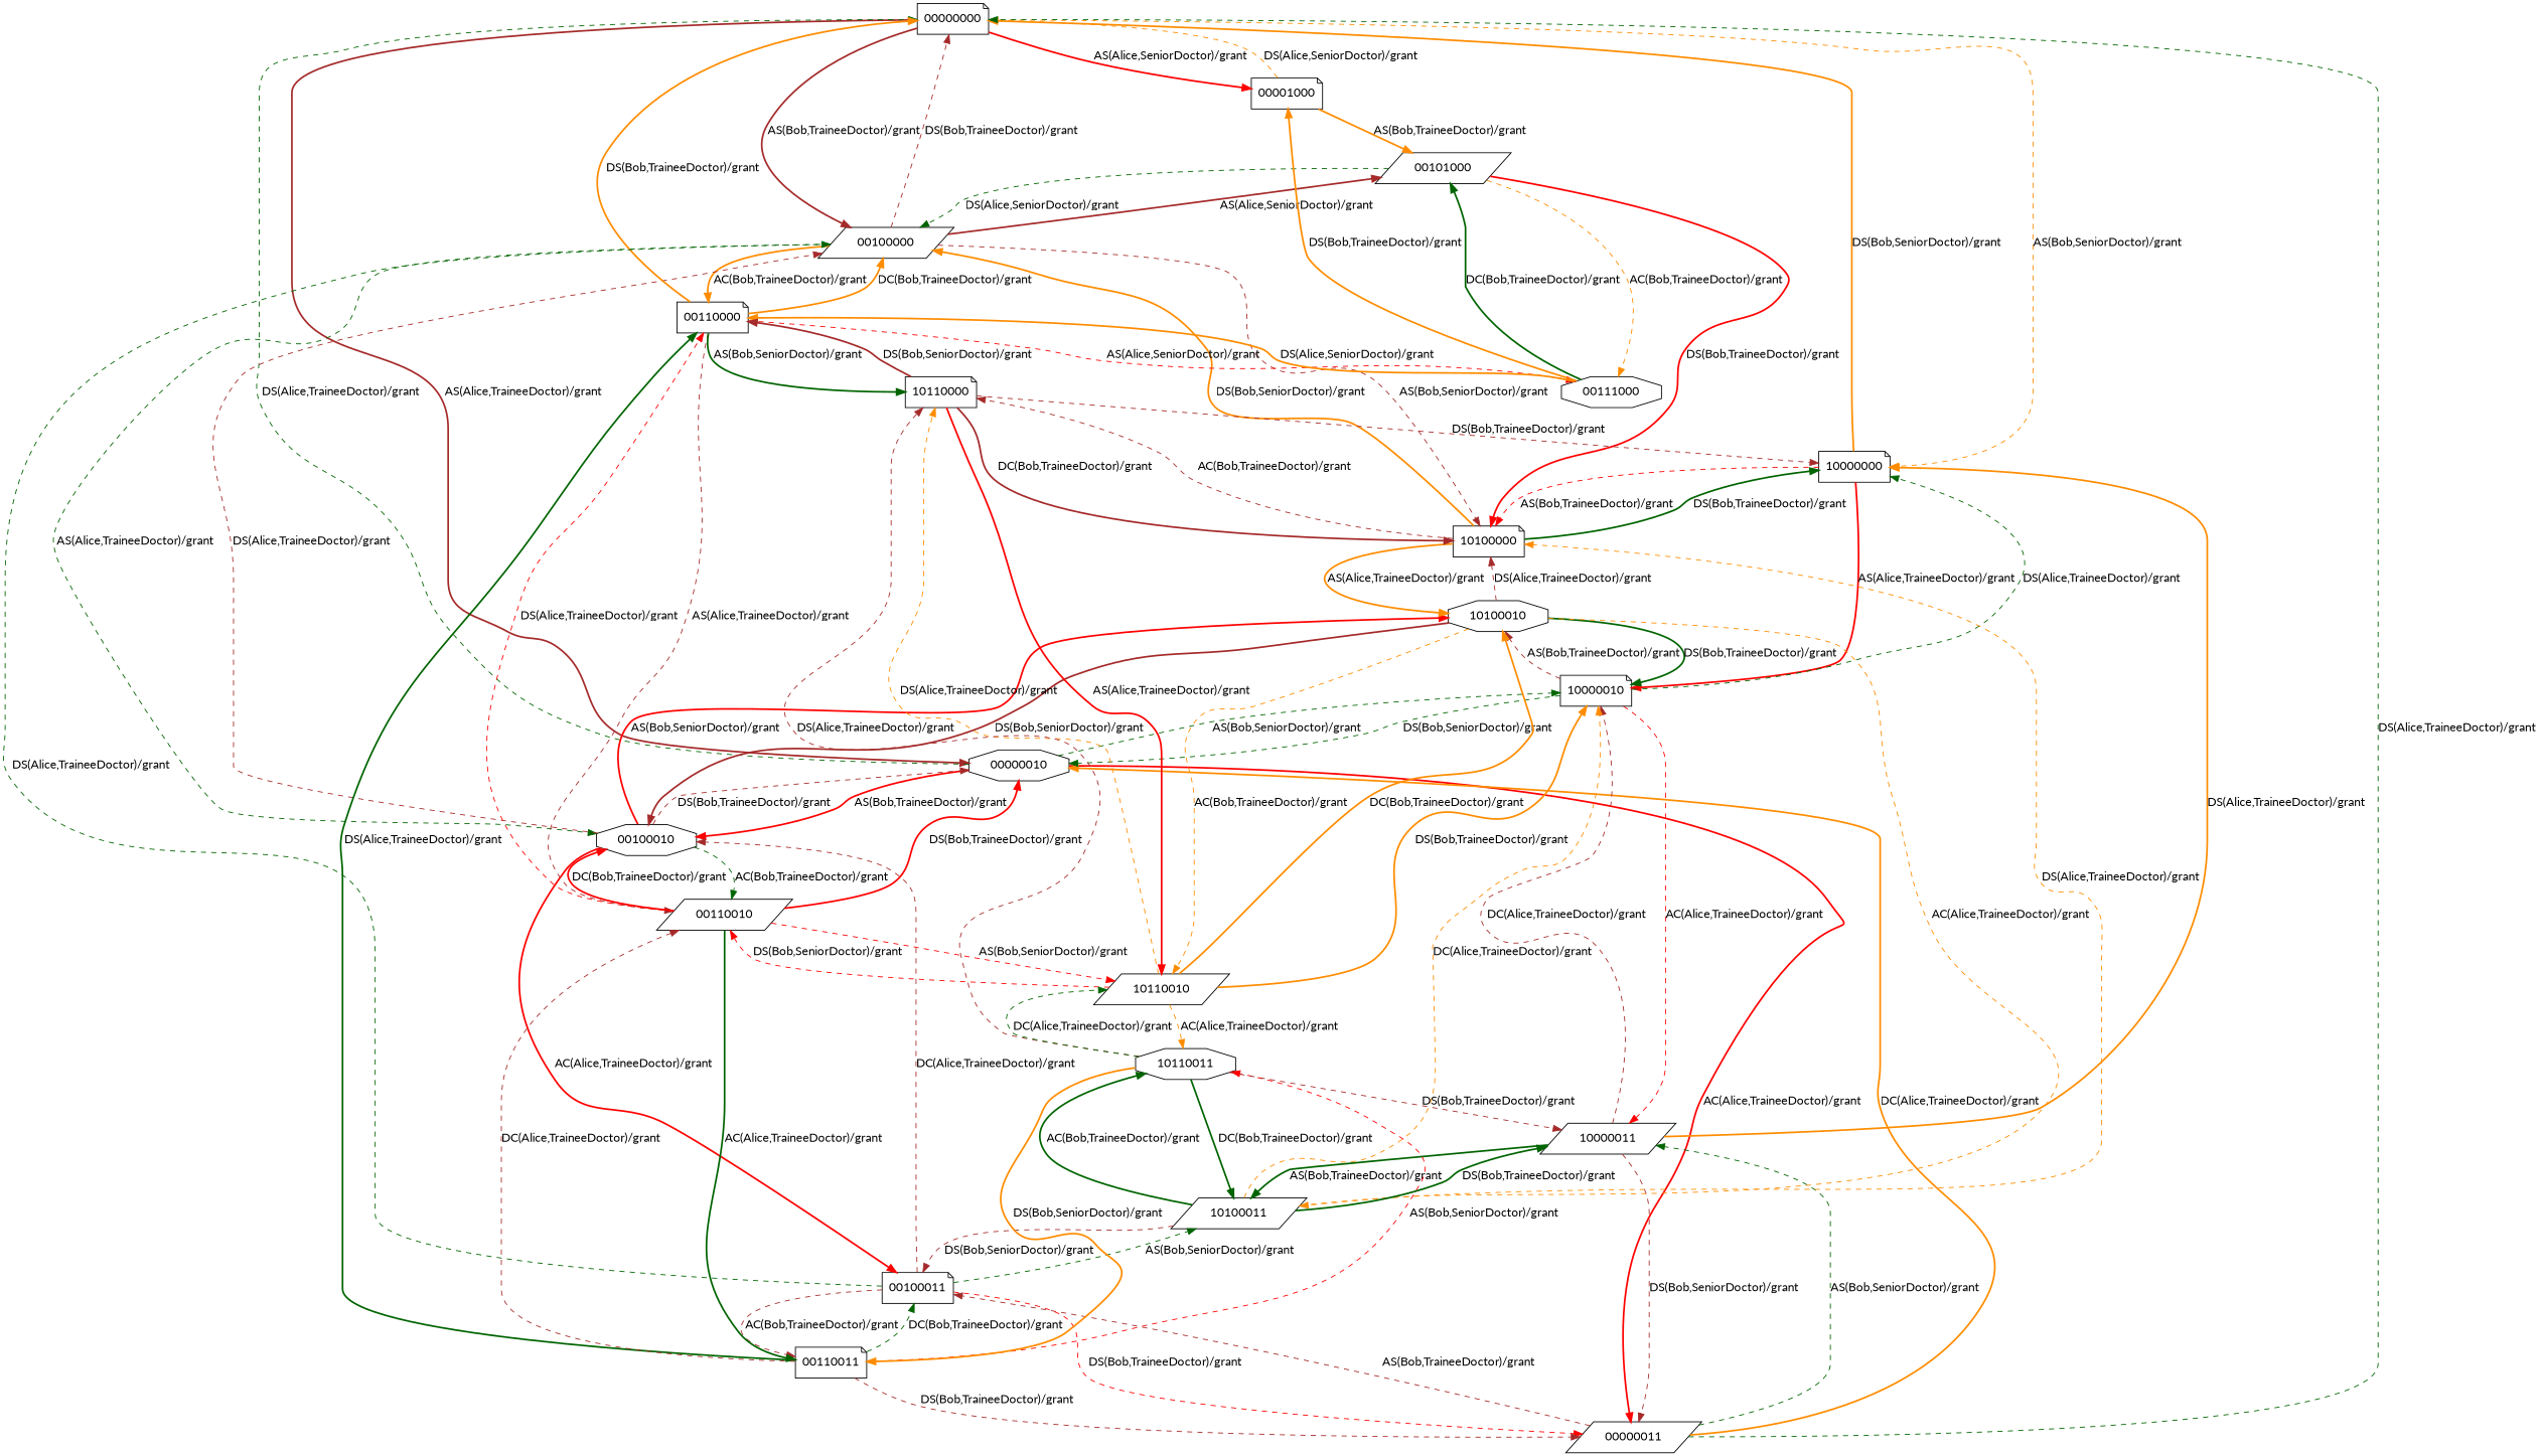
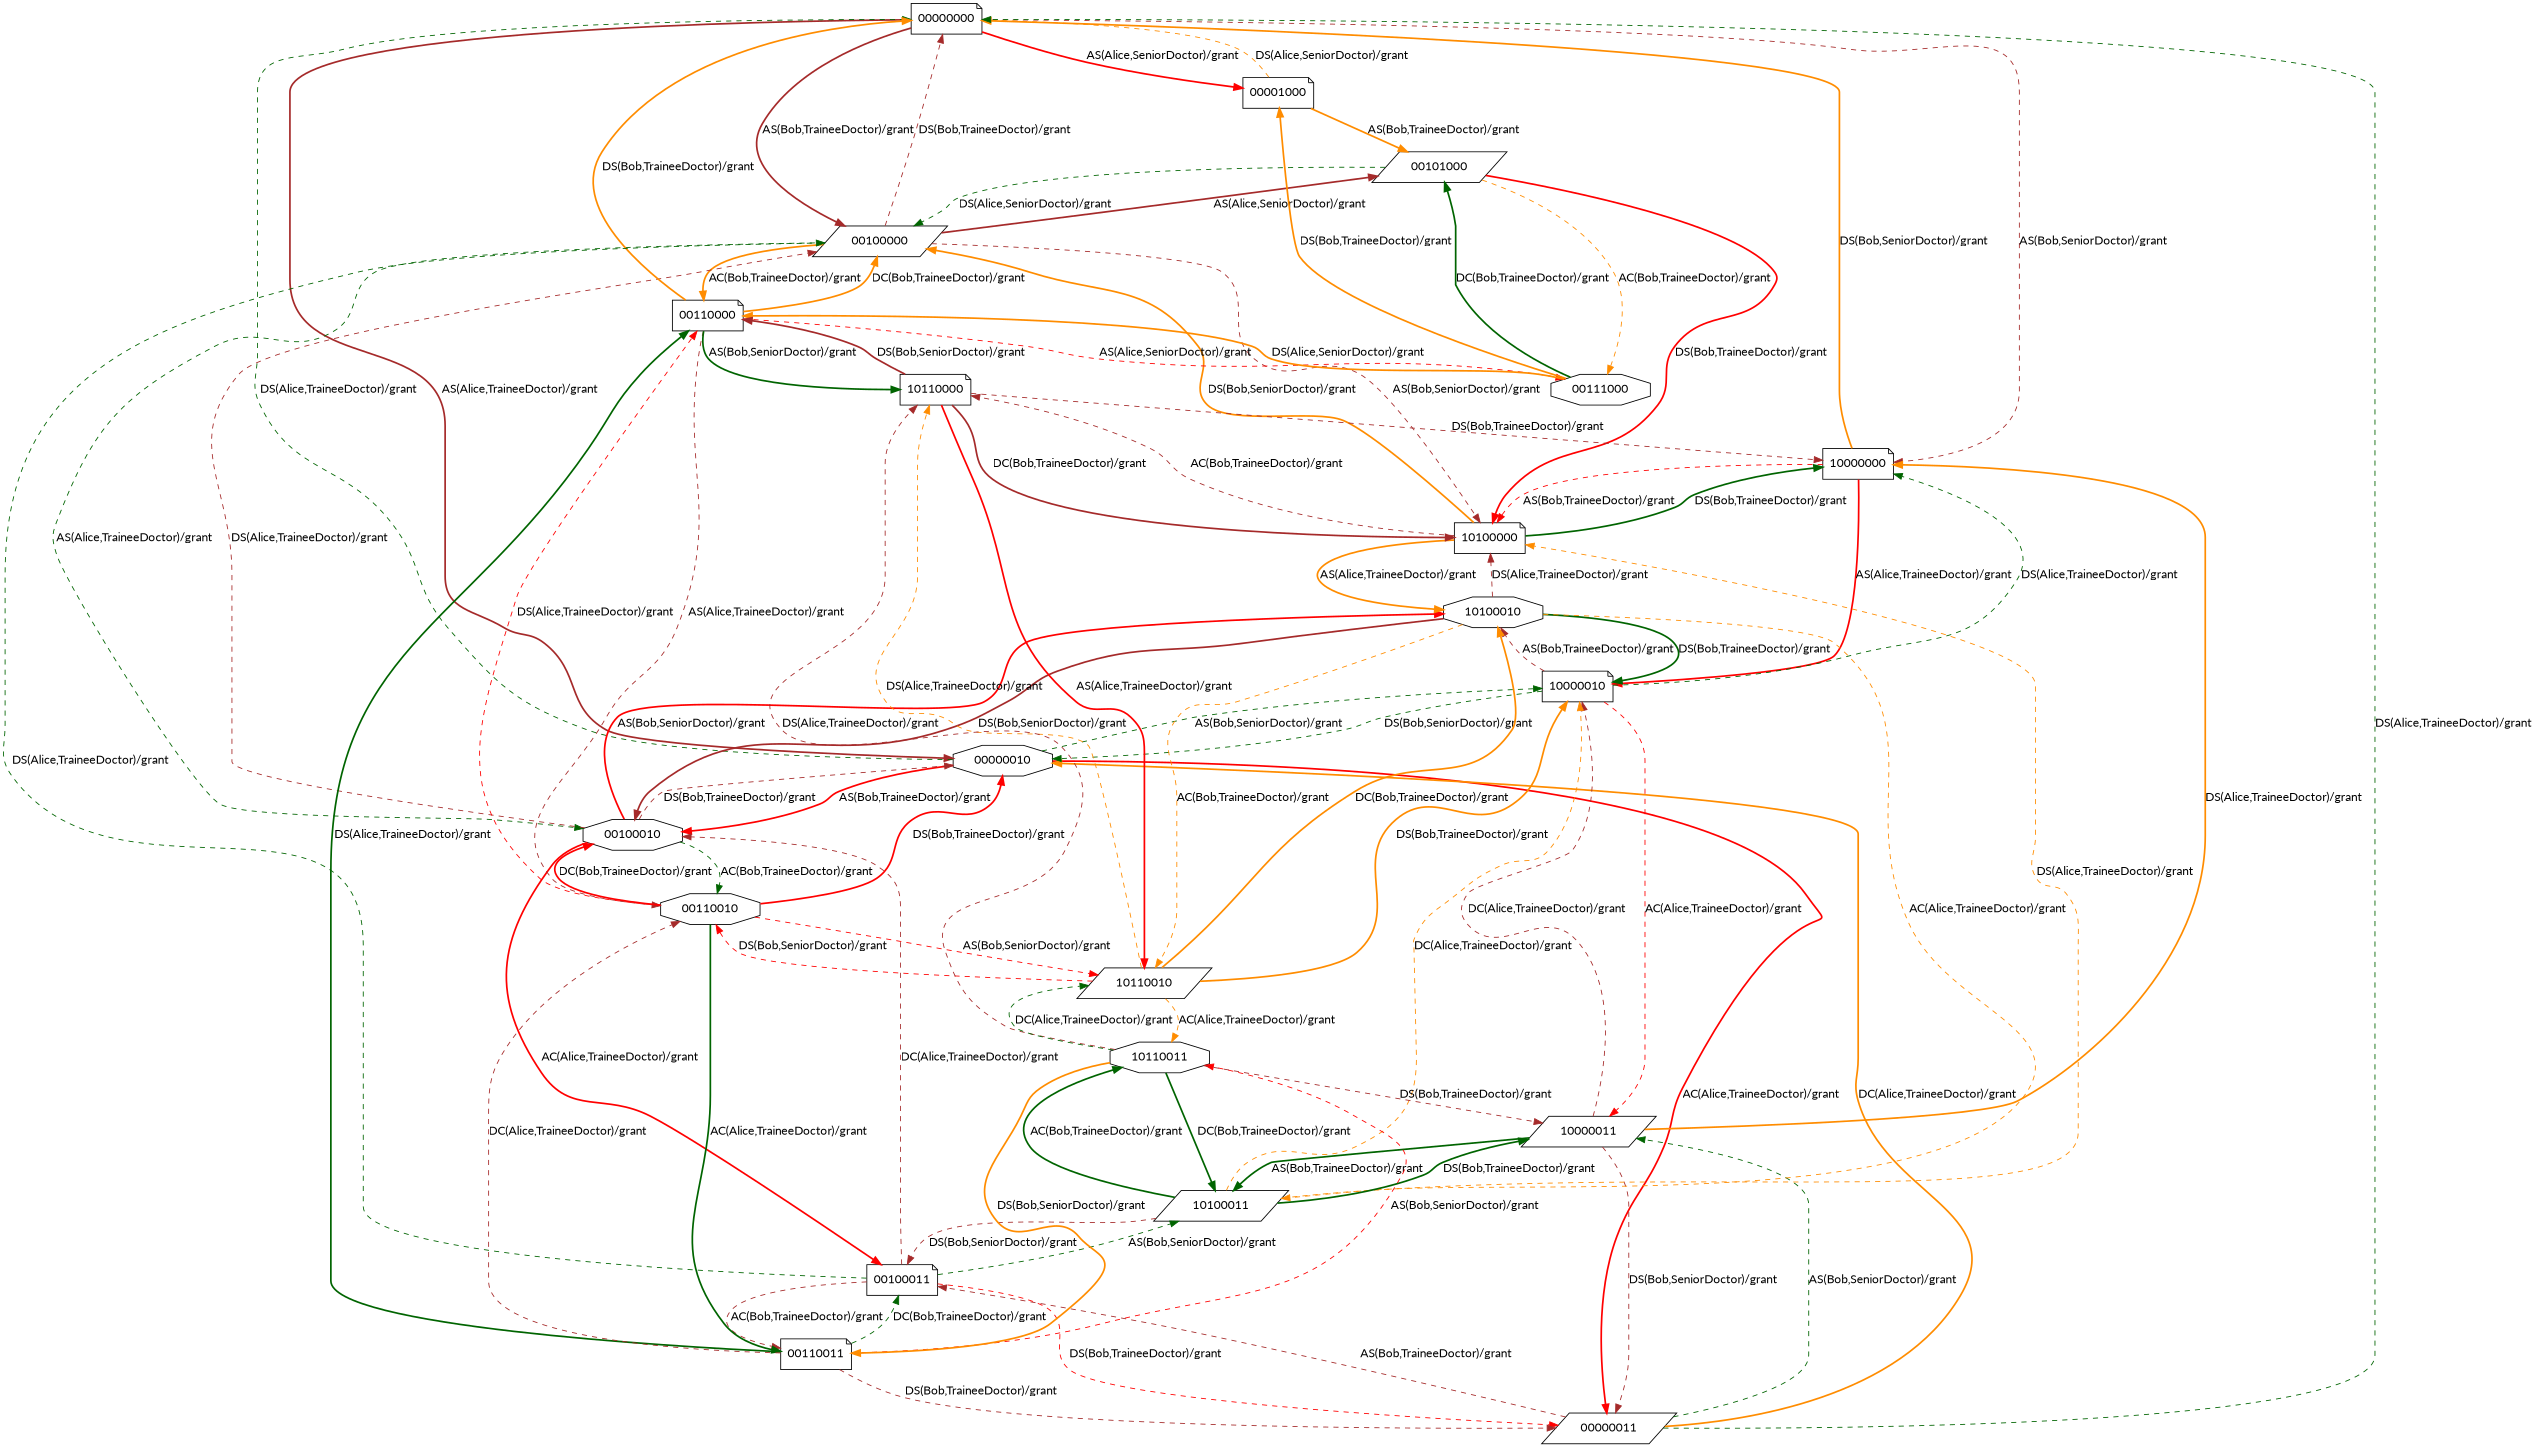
  digraph {
    fontname=Lato
    node [fontname=Lato shape=note]
    edge [color=brown fontname=Lato style=dashed]
    00000000
    00001000
    00000010 [shape=octagon]
    10000000
    00100000 [shape=parallelogram]
    00101000 [shape=parallelogram]
    00000011 [shape=parallelogram]
    10000010
    00100010 [shape=octagon]
    10100000
    00110000
    00111000 [shape=octagon]
    10000011 [shape=parallelogram]
    00100011
    10100010 [shape=octagon]
-   00110010 [shape=parallelogram]
+   00110010 [shape=octagon]
    10110000
    10100011 [shape=parallelogram]
    00110011
    10110010 [shape=parallelogram]
    10110011 [shape=octagon]
    00000000 -> 00001000 [color=red label="AS(Alice,SeniorDoctor)/grant" style=bold]
    00000000 -> 00000010 [label="AS(Alice,TraineeDoctor)/grant" style=bold]
-   00000000 -> 10000000 [color=darkorange label="AS(Bob,SeniorDoctor)/grant"]
+   00000000 -> 10000000 [label="AS(Bob,SeniorDoctor)/grant"]
    00000000 -> 00100000 [label="AS(Bob,TraineeDoctor)/grant" style=bold]
    00001000 -> 00000000 [color=darkorange label="DS(Alice,SeniorDoctor)/grant"]
    00001000 -> 00101000 [color=darkorange label="AS(Bob,TraineeDoctor)/grant" style=bold]
    00000010 -> 00000000 [color=darkgreen label="DS(Alice,TraineeDoctor)/grant"]
    00000010 -> 00000011 [color=red label="AC(Alice,TraineeDoctor)/grant" style=bold]
    00000010 -> 10000010 [color=darkgreen label="AS(Bob,SeniorDoctor)/grant"]
    00000010 -> 00100010 [color=red label="AS(Bob,TraineeDoctor)/grant" style=bold]
    10000000 -> 00000000 [color=darkorange label="DS(Bob,SeniorDoctor)/grant" style=bold]
    10000000 -> 10000010 [color=red label="AS(Alice,TraineeDoctor)/grant" style=bold]
    10000000 -> 10100000 [color=red label="AS(Bob,TraineeDoctor)/grant"]
    00100000 -> 00000000 [label="DS(Bob,TraineeDoctor)/grant"]
    00100000 -> 00101000 [label="AS(Alice,SeniorDoctor)/grant" style=bold]
    00100000 -> 00100010 [color=darkgreen label="AS(Alice,TraineeDoctor)/grant"]
    00100000 -> 10100000 [label="AS(Bob,SeniorDoctor)/grant"]
    00100000 -> 00110000 [color=darkorange label="AC(Bob,TraineeDoctor)/grant" style=bold]
    00101000 -> 00100000 [color=darkgreen label="DS(Alice,SeniorDoctor)/grant"]
    00101000 -> 10100000 [color=red label="DS(Bob,TraineeDoctor)/grant" style=bold]
    00101000 -> 00111000 [color=darkorange label="AC(Bob,TraineeDoctor)/grant"]
    00000011 -> 00000000 [color=darkgreen label="DS(Alice,TraineeDoctor)/grant"]
    00000011 -> 00000010 [color=darkorange label="DC(Alice,TraineeDoctor)/grant" style=bold]
    00000011 -> 10000011 [color=darkgreen label="AS(Bob,SeniorDoctor)/grant"]
    00000011 -> 00100011 [label="AS(Bob,TraineeDoctor)/grant"]
    10000010 -> 00000010 [color=darkgreen label="DS(Bob,SeniorDoctor)/grant"]
    10000010 -> 10000000 [color=darkgreen label="DS(Alice,TraineeDoctor)/grant"]
    10000010 -> 10000011 [color=red label="AC(Alice,TraineeDoctor)/grant"]
    10000010 -> 10100010 [label="AS(Bob,TraineeDoctor)/grant"]
    00100010 -> 00000010 [label="DS(Bob,TraineeDoctor)/grant"]
    00100010 -> 00100000 [label="DS(Alice,TraineeDoctor)/grant"]
    00100010 -> 00100011 [color=red label="AC(Alice,TraineeDoctor)/grant" style=bold]
    00100010 -> 10100010 [color=red label="AS(Bob,SeniorDoctor)/grant" style=bold]
    00100010 -> 00110010 [color=darkgreen label="AC(Bob,TraineeDoctor)/grant"]
    10100000 -> 10000000 [color=darkgreen label="DS(Bob,TraineeDoctor)/grant" style=bold]
    10100000 -> 00100000 [color=darkorange label="DS(Bob,SeniorDoctor)/grant" style=bold]
    10100000 -> 10100010 [color=darkorange label="AS(Alice,TraineeDoctor)/grant" style=bold]
    10100000 -> 10110000 [label="AC(Bob,TraineeDoctor)/grant"]
    00110000 -> 00000000 [color=darkorange label="DS(Bob,TraineeDoctor)/grant" style=bold]
    00110000 -> 00100000 [color=darkorange label="DC(Bob,TraineeDoctor)/grant" style=bold]
    00110000 -> 00111000 [color=red label="AS(Alice,SeniorDoctor)/grant"]
    00110000 -> 00110010 [label="AS(Alice,TraineeDoctor)/grant"]
    00110000 -> 10110000 [color=darkgreen label="AS(Bob,SeniorDoctor)/grant" style=bold]
    00111000 -> 00001000 [color=darkorange label="DS(Bob,TraineeDoctor)/grant" style=bold]
    00111000 -> 00101000 [color=darkgreen label="DC(Bob,TraineeDoctor)/grant" style=bold]
    00111000 -> 00110000 [color=darkorange label="DS(Alice,SeniorDoctor)/grant" style=bold]
    10000011 -> 10000000 [color=darkorange label="DS(Alice,TraineeDoctor)/grant" style=bold]
    10000011 -> 00000011 [label="DS(Bob,SeniorDoctor)/grant"]
    10000011 -> 10000010 [label="DC(Alice,TraineeDoctor)/grant"]
    10000011 -> 10100011 [color=darkgreen label="AS(Bob,TraineeDoctor)/grant" style=bold]
    00100011 -> 00100000 [color=darkgreen label="DS(Alice,TraineeDoctor)/grant"]
    00100011 -> 00000011 [color=red label="DS(Bob,TraineeDoctor)/grant"]
    00100011 -> 00100010 [label="DC(Alice,TraineeDoctor)/grant"]
    00100011 -> 10100011 [color=darkgreen label="AS(Bob,SeniorDoctor)/grant"]
    00100011 -> 00110011 [label="AC(Bob,TraineeDoctor)/grant"]
    10100010 -> 10000010 [color=darkgreen label="DS(Bob,TraineeDoctor)/grant" style=bold]
    10100010 -> 00100010 [label="DS(Bob,SeniorDoctor)/grant" style=bold]
    10100010 -> 10100000 [label="DS(Alice,TraineeDoctor)/grant"]
    10100010 -> 10100011 [color=darkorange label="AC(Alice,TraineeDoctor)/grant"]
    10100010 -> 10110010 [color=darkorange label="AC(Bob,TraineeDoctor)/grant"]
    00110010 -> 00000010 [color=red label="DS(Bob,TraineeDoctor)/grant" style=bold]
    00110010 -> 00100010 [color=red label="DC(Bob,TraineeDoctor)/grant" style=bold]
    00110010 -> 00110000 [color=red label="DS(Alice,TraineeDoctor)/grant"]
    00110010 -> 00110011 [color=darkgreen label="AC(Alice,TraineeDoctor)/grant" style=bold]
    00110010 -> 10110010 [color=red label="AS(Bob,SeniorDoctor)/grant"]
    10110000 -> 10000000 [label="DS(Bob,TraineeDoctor)/grant"]
    10110000 -> 10100000 [label="DC(Bob,TraineeDoctor)/grant" style=bold]
    10110000 -> 00110000 [label="DS(Bob,SeniorDoctor)/grant" style=bold]
    10110000 -> 10110010 [color=red label="AS(Alice,TraineeDoctor)/grant" style=bold]
    10100011 -> 10000010 [color=darkorange label="DC(Alice,TraineeDoctor)/grant"]
    10100011 -> 10100000 [color=darkorange label="DS(Alice,TraineeDoctor)/grant"]
    10100011 -> 10000011 [color=darkgreen label="DS(Bob,TraineeDoctor)/grant" style=bold]
    10100011 -> 00100011 [label="DS(Bob,SeniorDoctor)/grant"]
    10100011 -> 10110011 [color=darkgreen label="AC(Bob,TraineeDoctor)/grant" style=bold]
    00110011 -> 00000011 [label="DS(Bob,TraineeDoctor)/grant"]
    00110011 -> 00110000 [color=darkgreen label="DS(Alice,TraineeDoctor)/grant" style=bold]
    00110011 -> 00100011 [color=darkgreen label="DC(Bob,TraineeDoctor)/grant"]
    00110011 -> 00110010 [label="DC(Alice,TraineeDoctor)/grant"]
    00110011 -> 10110011 [color=red label="AS(Bob,SeniorDoctor)/grant"]
    10110010 -> 10000010 [color=darkorange label="DS(Bob,TraineeDoctor)/grant" style=bold]
    10110010 -> 10100010 [color=darkorange label="DC(Bob,TraineeDoctor)/grant" style=bold]
    10110010 -> 00110010 [color=red label="DS(Bob,SeniorDoctor)/grant"]
    10110010 -> 10110000 [color=darkorange label="DS(Alice,TraineeDoctor)/grant"]
    10110010 -> 10110011 [color=darkorange label="AC(Alice,TraineeDoctor)/grant"]
    10110011 -> 10000011 [label="DS(Bob,TraineeDoctor)/grant"]
    10110011 -> 10110000 [label="DS(Alice,TraineeDoctor)/grant"]
    10110011 -> 10100011 [color=darkgreen label="DC(Bob,TraineeDoctor)/grant" style=bold]
    10110011 -> 00110011 [color=darkorange label="DS(Bob,SeniorDoctor)/grant" style=bold]
    10110011 -> 10110010 [color=darkgreen label="DC(Alice,TraineeDoctor)/grant"]
  }
